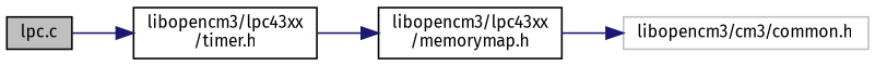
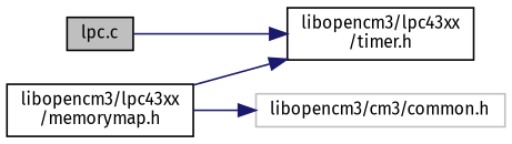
  digraph {
    fontname="Fira Sans"
    rankdir=LR
    node [color=black fillcolor=white fontname="Fira Sans" fontsize=10 shape=record style=filled]
    edge [color=midnightblue fontname="Fira Sans" fontsize=10 labelfontname=Helvetica labelfontsize=10 style=solid]
    n1 [fillcolor=grey75 fontcolor=black height=0.2 label="lpc.c" width=0.4]
    n2 [height=0.2 label="libopencm3/lpc43xx\l/timer.h" width=0.4]
    n3 [height=0.2 label="libopencm3/lpc43xx\l/memorymap.h" width=0.4]
    n4 [color=grey75 height=0.2 label="libopencm3/cm3/common.h" width=0.4]
    n1 -> n2
-   n2 -> n3
+   n3 -> n2
    n3 -> n4
  }
